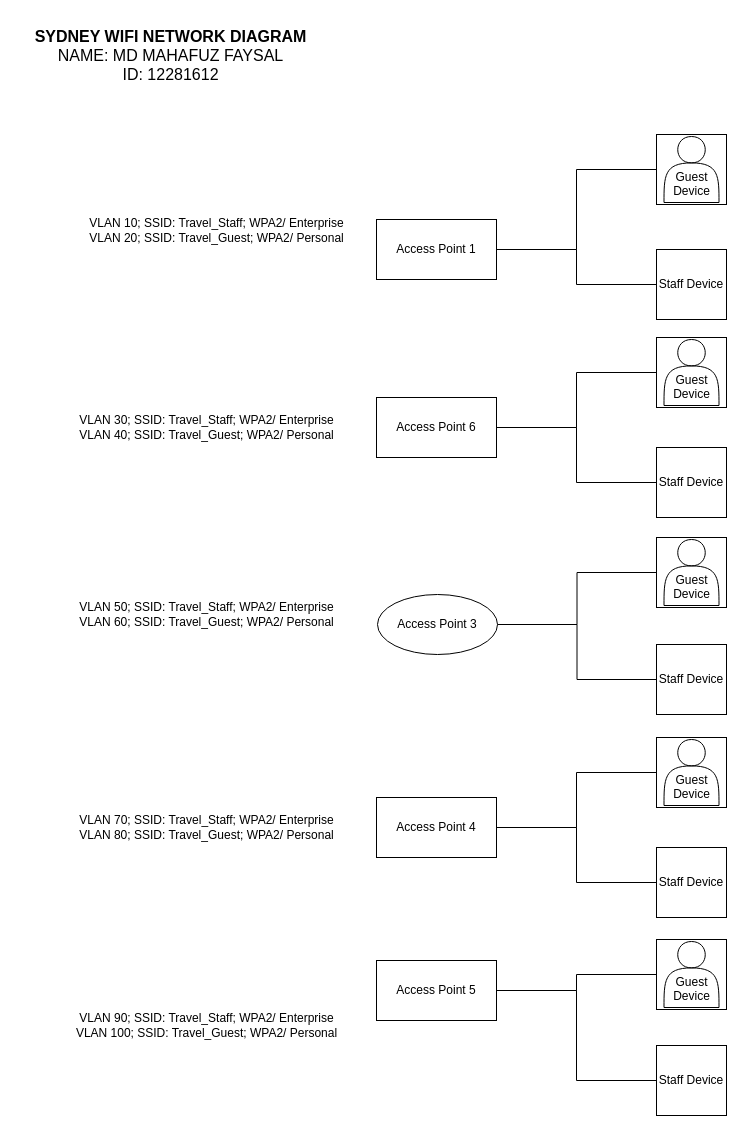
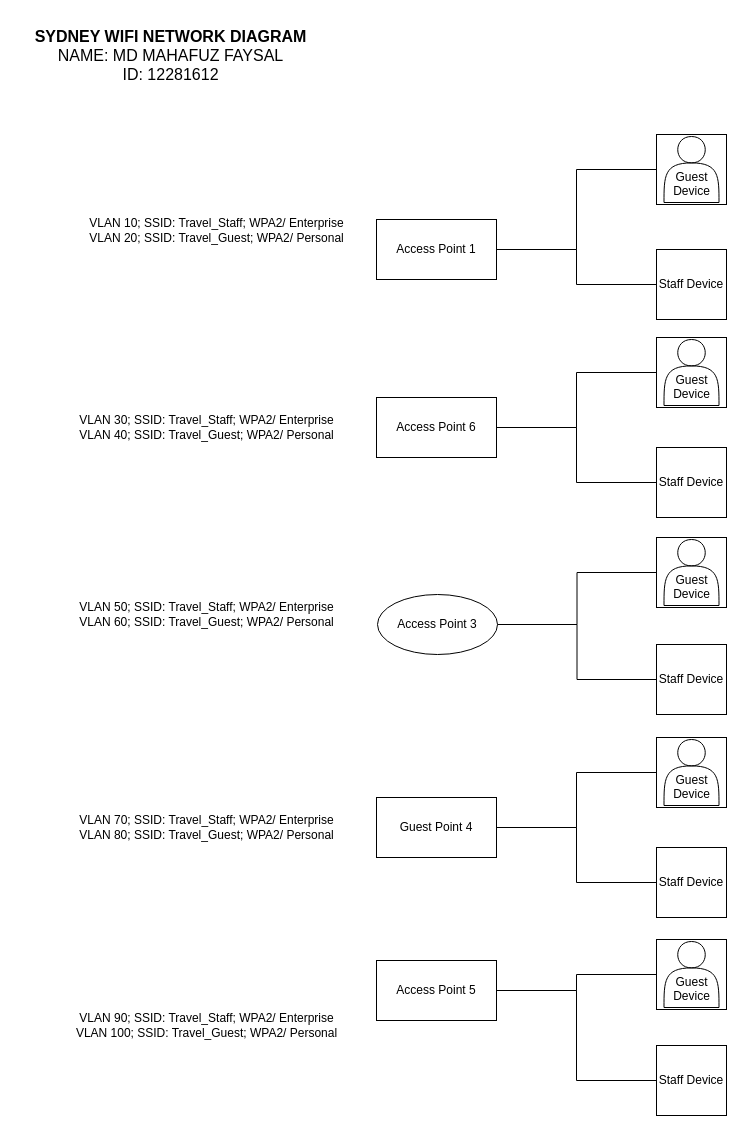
  <mxCell id="0" />
  <mxCell id="1" parent="0" />
  <mxCell id="2" style="edgeStyle=orthogonalEdgeStyle;rounded=0;orthogonalLoop=1;jettySize=auto;html=1;entryX=0;entryY=0.5;entryDx=0;entryDy=0;endArrow=none;startFill=0;" parent="1" source="4" target="6" edge="1"><mxGeometry relative="1" as="geometry" /></mxCell>
  <mxCell id="3" style="edgeStyle=orthogonalEdgeStyle;rounded=0;orthogonalLoop=1;jettySize=auto;html=1;entryX=0;entryY=0.5;entryDx=0;entryDy=0;endArrow=none;startFill=0;" parent="1" source="4" target="5" edge="1"><mxGeometry relative="1" as="geometry" /></mxCell>
  <mxCell id="4" value="Access Point 1" style="rounded=0;whiteSpace=wrap;html=1;" parent="1" vertex="1"><mxGeometry x="376" y="219" width="120" height="60" as="geometry" /></mxCell>
  <mxCell id="5" value="Staff Device" style="whiteSpace=wrap;html=1;aspect=fixed;" parent="1" vertex="1"><mxGeometry x="656" y="249" width="70" height="70" as="geometry" /></mxCell>
  <mxCell id="6" value="" style="whiteSpace=wrap;html=1;aspect=fixed;" parent="1" vertex="1"><mxGeometry x="656" y="134" width="70" height="70" as="geometry" /></mxCell>
  <mxCell id="7" value="VLAN 10;&amp;nbsp;&lt;span style=&quot;background-color: transparent; color: light-dark(rgb(0, 0, 0), rgb(255, 255, 255));&quot;&gt;SSID: Travel_Staff;&amp;nbsp;&lt;/span&gt;WPA2/ Enterprise&lt;div&gt;VLAN 20;&amp;nbsp;&lt;span style=&quot;color: light-dark(rgb(0, 0, 0), rgb(255, 255, 255)); background-color: transparent;&quot;&gt;SSID: Travel_Guest;&amp;nbsp;&lt;/span&gt;WPA2/ Personal&lt;/div&gt;" style="text;html=1;align=center;verticalAlign=middle;resizable=0;points=[];autosize=1;strokeColor=none;fillColor=none;" parent="1" vertex="1"><mxGeometry x="76" y="210" width="280" height="40" as="geometry" /></mxCell>
  <mxCell id="8" value="VLAN 30;&amp;nbsp;&lt;span style=&quot;background-color: transparent; color: light-dark(rgb(0, 0, 0), rgb(255, 255, 255));&quot;&gt;SSID: Travel_Staff;&amp;nbsp;&lt;/span&gt;WPA2/ Enterprise&lt;div&gt;VLAN 40;&amp;nbsp;&lt;span style=&quot;color: light-dark(rgb(0, 0, 0), rgb(255, 255, 255)); background-color: transparent;&quot;&gt;SSID: Travel_Guest;&amp;nbsp;&lt;/span&gt;WPA2/ Personal&lt;/div&gt;" style="text;html=1;align=center;verticalAlign=middle;resizable=0;points=[];autosize=1;strokeColor=none;fillColor=none;" parent="1" vertex="1"><mxGeometry x="66" y="407" width="280" height="40" as="geometry" /></mxCell>
  <mxCell id="9" value="VLAN 50;&amp;nbsp;&lt;span style=&quot;background-color: transparent; color: light-dark(rgb(0, 0, 0), rgb(255, 255, 255));&quot;&gt;SSID: Travel_Staff;&amp;nbsp;&lt;/span&gt;WPA2/ Enterprise&lt;div&gt;VLAN 60;&amp;nbsp;&lt;span style=&quot;color: light-dark(rgb(0, 0, 0), rgb(255, 255, 255)); background-color: transparent;&quot;&gt;SSID: Travel_Guest;&amp;nbsp;&lt;/span&gt;WPA2/ Personal&lt;/div&gt;" style="text;html=1;align=center;verticalAlign=middle;resizable=0;points=[];autosize=1;strokeColor=none;fillColor=none;" parent="1" vertex="1"><mxGeometry x="66" y="594" width="280" height="40" as="geometry" /></mxCell>
  <mxCell id="10" value="VLAN 70;&amp;nbsp;&lt;span style=&quot;background-color: transparent; color: light-dark(rgb(0, 0, 0), rgb(255, 255, 255));&quot;&gt;SSID: Travel_Staff;&amp;nbsp;&lt;/span&gt;WPA2/ Enterprise&lt;div&gt;VLAN 80;&amp;nbsp;&lt;span style=&quot;color: light-dark(rgb(0, 0, 0), rgb(255, 255, 255)); background-color: transparent;&quot;&gt;SSID: Travel_Guest;&amp;nbsp;&lt;/span&gt;WPA2/ Personal&lt;/div&gt;" style="text;html=1;align=center;verticalAlign=middle;resizable=0;points=[];autosize=1;strokeColor=none;fillColor=none;" parent="1" vertex="1"><mxGeometry x="66" y="807" width="280" height="40" as="geometry" /></mxCell>
  <mxCell id="11" value="VLAN 90;&amp;nbsp;&lt;span style=&quot;background-color: transparent; color: light-dark(rgb(0, 0, 0), rgb(255, 255, 255));&quot;&gt;SSID: Travel_Staff;&amp;nbsp;&lt;/span&gt;WPA2/ Enterprise&lt;div&gt;VLAN 100;&amp;nbsp;&lt;span style=&quot;color: light-dark(rgb(0, 0, 0), rgb(255, 255, 255)); background-color: transparent;&quot;&gt;SSID: Travel_Guest;&amp;nbsp;&lt;/span&gt;WPA2/ Personal&lt;/div&gt;" style="text;html=1;align=center;verticalAlign=middle;resizable=0;points=[];autosize=1;strokeColor=none;fillColor=none;" parent="1" vertex="1"><mxGeometry x="66" y="1005" width="280" height="40" as="geometry" /></mxCell>
  <mxCell id="12" style="edgeStyle=orthogonalEdgeStyle;rounded=0;orthogonalLoop=1;jettySize=auto;html=1;entryX=0;entryY=0.5;entryDx=0;entryDy=0;endArrow=none;startFill=0;" parent="1" source="14" target="31" edge="1"><mxGeometry relative="1" as="geometry" /></mxCell>
  <mxCell id="13" style="edgeStyle=orthogonalEdgeStyle;rounded=0;orthogonalLoop=1;jettySize=auto;html=1;entryX=0;entryY=0.5;entryDx=0;entryDy=0;endArrow=none;startFill=0;" parent="1" source="14" target="15" edge="1"><mxGeometry relative="1" as="geometry" /></mxCell>
  <mxCell id="14" value="Access Point 6" style="rounded=0;whiteSpace=wrap;html=1;" parent="1" vertex="1"><mxGeometry x="376" y="397" width="120" height="60" as="geometry" /></mxCell>
  <mxCell id="15" value="Staff Device" style="whiteSpace=wrap;html=1;aspect=fixed;" parent="1" vertex="1"><mxGeometry x="656" y="447" width="70" height="70" as="geometry" /></mxCell>
  <mxCell id="16" style="edgeStyle=orthogonalEdgeStyle;rounded=0;orthogonalLoop=1;jettySize=auto;html=1;entryX=0;entryY=0.5;entryDx=0;entryDy=0;endArrow=none;startFill=0;" parent="1" source="18" target="34" edge="1"><mxGeometry relative="1" as="geometry" /></mxCell>
  <mxCell id="17" style="edgeStyle=orthogonalEdgeStyle;rounded=0;orthogonalLoop=1;jettySize=auto;html=1;entryX=0;entryY=0.5;entryDx=0;entryDy=0;endArrow=none;startFill=0;" parent="1" source="18" target="19" edge="1"><mxGeometry relative="1" as="geometry" /></mxCell>
  <mxCell id="18" value="Access Point 3" style="ellipse;whiteSpace=wrap;html=1;" parent="1" vertex="1"><mxGeometry x="377" y="594" width="120" height="60" as="geometry" /></mxCell>
  <mxCell id="19" value="Staff Device" style="whiteSpace=wrap;html=1;aspect=fixed;" parent="1" vertex="1"><mxGeometry x="656" y="644" width="70" height="70" as="geometry" /></mxCell>
  <mxCell id="20" style="edgeStyle=orthogonalEdgeStyle;rounded=0;orthogonalLoop=1;jettySize=auto;html=1;entryX=0;entryY=0.5;entryDx=0;entryDy=0;endArrow=none;startFill=0;" parent="1" source="22" target="37" edge="1"><mxGeometry relative="1" as="geometry" /></mxCell>
  <mxCell id="21" style="edgeStyle=orthogonalEdgeStyle;rounded=0;orthogonalLoop=1;jettySize=auto;html=1;entryX=0;entryY=0.5;entryDx=0;entryDy=0;endArrow=none;startFill=0;" parent="1" source="22" target="23" edge="1"><mxGeometry relative="1" as="geometry" /></mxCell>
- <mxCell id="22" value="Access Point 4" style="rounded=0;whiteSpace=wrap;html=1;" parent="1" vertex="1"><mxGeometry x="376" y="797" width="120" height="60" as="geometry" /></mxCell>
+ <mxCell id="22" value="Guest Point 4" style="rounded=0;whiteSpace=wrap;html=1;" parent="1" vertex="1"><mxGeometry x="376" y="797" width="120" height="60" as="geometry" /></mxCell>
  <mxCell id="23" value="Staff Device" style="whiteSpace=wrap;html=1;aspect=fixed;" parent="1" vertex="1"><mxGeometry x="656" y="847" width="70" height="70" as="geometry" /></mxCell>
  <mxCell id="24" style="edgeStyle=orthogonalEdgeStyle;rounded=0;orthogonalLoop=1;jettySize=auto;html=1;entryX=0;entryY=0.5;entryDx=0;entryDy=0;endArrow=none;startFill=0;" parent="1" source="26" target="40" edge="1"><mxGeometry relative="1" as="geometry" /></mxCell>
  <mxCell id="25" style="edgeStyle=orthogonalEdgeStyle;rounded=0;orthogonalLoop=1;jettySize=auto;html=1;entryX=0;entryY=0.5;entryDx=0;entryDy=0;endArrow=none;startFill=0;" parent="1" source="26" target="27" edge="1"><mxGeometry relative="1" as="geometry" /></mxCell>
  <mxCell id="26" value="Access Point 5" style="rounded=0;whiteSpace=wrap;html=1;" parent="1" vertex="1"><mxGeometry x="376" y="960" width="120" height="60" as="geometry" /></mxCell>
  <mxCell id="27" value="Staff Device" style="whiteSpace=wrap;html=1;aspect=fixed;" parent="1" vertex="1"><mxGeometry x="656" y="1045" width="70" height="70" as="geometry" /></mxCell>
  <mxCell id="28" value="&lt;b&gt;SYDNEY WIFI NETWORK DIAGRAM&lt;/b&gt;&lt;br&gt;NAME: MD MAHAFUZ FAYSAL&lt;div&gt;ID: 12281612&lt;/div&gt;" style="text;html=1;align=center;verticalAlign=middle;resizable=0;points=[];autosize=1;strokeColor=none;fillColor=none;fontSize=16;" vertex="1" parent="1"><mxGeometry x="20" y="20" width="300" height="70" as="geometry" /></mxCell>
  <mxCell id="29" value="&lt;div&gt;&lt;br&gt;&lt;/div&gt;&lt;div&gt;&lt;br&gt;&lt;/div&gt;Guest Device" style="shape=actor;whiteSpace=wrap;html=1;" vertex="1" parent="1"><mxGeometry x="663.5" y="136" width="55" height="66" as="geometry" /></mxCell>
  <mxCell id="30" value="" style="group" vertex="1" connectable="0" parent="1"><mxGeometry x="656" y="337" width="70" height="70" as="geometry" /></mxCell>
  <mxCell id="31" value="" style="whiteSpace=wrap;html=1;aspect=fixed;" vertex="1" parent="30"><mxGeometry width="70" height="70" as="geometry" /></mxCell>
  <mxCell id="32" value="&lt;div&gt;&lt;br&gt;&lt;/div&gt;&lt;div&gt;&lt;br&gt;&lt;/div&gt;Guest Device" style="shape=actor;whiteSpace=wrap;html=1;" vertex="1" parent="30"><mxGeometry x="7.5" y="2" width="55" height="66" as="geometry" /></mxCell>
  <mxCell id="33" value="" style="group" vertex="1" connectable="0" parent="1"><mxGeometry x="656" y="537" width="70" height="70" as="geometry" /></mxCell>
  <mxCell id="34" value="" style="whiteSpace=wrap;html=1;aspect=fixed;" vertex="1" parent="33"><mxGeometry width="70" height="70" as="geometry" /></mxCell>
  <mxCell id="35" value="&lt;div&gt;&lt;br&gt;&lt;/div&gt;&lt;div&gt;&lt;br&gt;&lt;/div&gt;Guest Device" style="shape=actor;whiteSpace=wrap;html=1;" vertex="1" parent="33"><mxGeometry x="7.5" y="2" width="55" height="66" as="geometry" /></mxCell>
  <mxCell id="36" value="" style="group" vertex="1" connectable="0" parent="1"><mxGeometry x="656" y="737" width="70" height="70" as="geometry" /></mxCell>
  <mxCell id="37" value="" style="whiteSpace=wrap;html=1;aspect=fixed;" vertex="1" parent="36"><mxGeometry width="70" height="70" as="geometry" /></mxCell>
  <mxCell id="38" value="&lt;div&gt;&lt;br&gt;&lt;/div&gt;&lt;div&gt;&lt;br&gt;&lt;/div&gt;Guest Device" style="shape=actor;whiteSpace=wrap;html=1;" vertex="1" parent="36"><mxGeometry x="7.5" y="2" width="55" height="66" as="geometry" /></mxCell>
  <mxCell id="39" value="" style="group" vertex="1" connectable="0" parent="1"><mxGeometry x="656" y="939" width="70" height="70" as="geometry" /></mxCell>
  <mxCell id="40" value="" style="whiteSpace=wrap;html=1;aspect=fixed;" vertex="1" parent="39"><mxGeometry width="70" height="70" as="geometry" /></mxCell>
  <mxCell id="41" value="&lt;div&gt;&lt;br&gt;&lt;/div&gt;&lt;div&gt;&lt;br&gt;&lt;/div&gt;Guest Device" style="shape=actor;whiteSpace=wrap;html=1;" vertex="1" parent="39"><mxGeometry x="7.5" y="2" width="55" height="66" as="geometry" /></mxCell>
